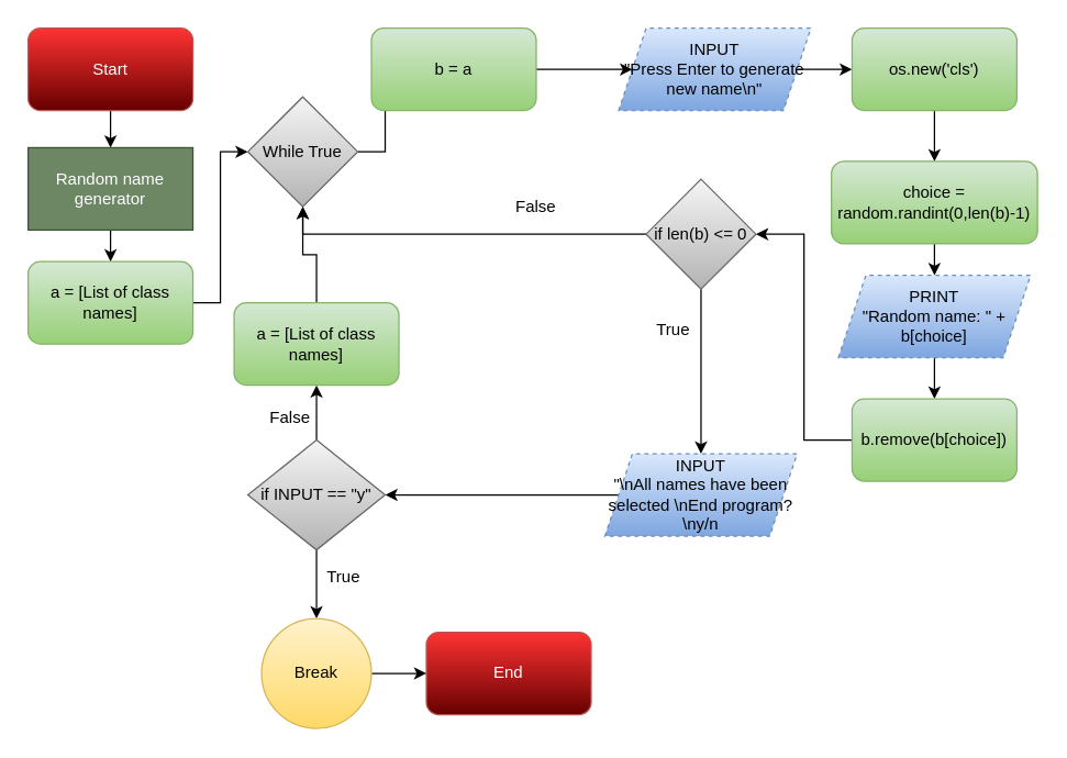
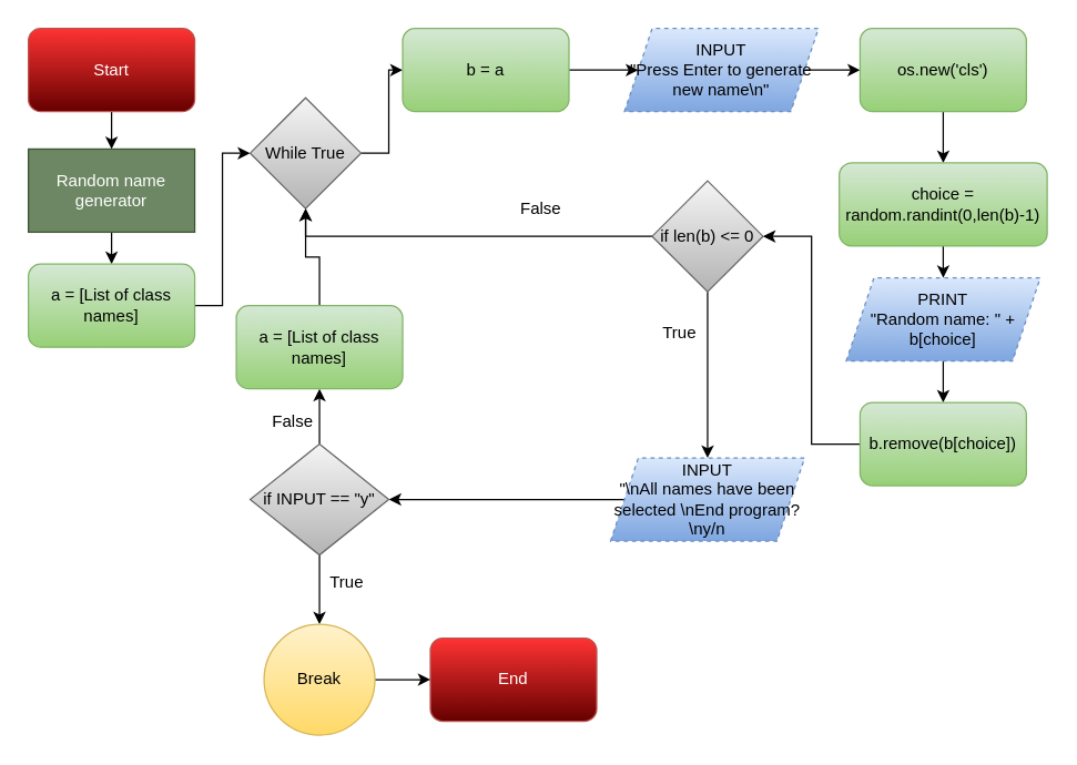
  <mxCell id="0" />
  <mxCell id="1" parent="0" />
  <mxCell id="2" style="edgeStyle=orthogonalEdgeStyle;rounded=0;orthogonalLoop=1;jettySize=auto;html=1;entryX=0.5;entryY=0;entryDx=0;entryDy=0;fontColor=#FFFFFF;" edge="1" parent="1" source="3" target="5"><mxGeometry relative="1" as="geometry" /></mxCell>
  <mxCell id="3" value="&lt;div&gt;Start&lt;/div&gt;" style="rounded=1;whiteSpace=wrap;html=1;strokeColor=#b85450;fillColor=#FF3333;gradientColor=#660000;fontColor=#FFFFFF;" vertex="1" parent="1"><mxGeometry x="20" y="20" width="120" height="60" as="geometry" /></mxCell>
  <mxCell id="4" style="edgeStyle=orthogonalEdgeStyle;rounded=0;orthogonalLoop=1;jettySize=auto;html=1;entryX=0.5;entryY=0;entryDx=0;entryDy=0;fontColor=#FFFFFF;" edge="1" parent="1" source="5" target="7"><mxGeometry relative="1" as="geometry" /></mxCell>
  <mxCell id="5" value="Random name generator" style="rounded=0;whiteSpace=wrap;html=1;fillColor=#6d8764;strokeColor=#3A5431;fontColor=#ffffff;" vertex="1" parent="1"><mxGeometry x="20" y="107" width="120" height="60" as="geometry" /></mxCell>
  <mxCell id="6" style="edgeStyle=orthogonalEdgeStyle;rounded=0;orthogonalLoop=1;jettySize=auto;html=1;entryX=0;entryY=0.5;entryDx=0;entryDy=0;fontColor=#FFFFFF;" edge="1" parent="1" source="7" target="9"><mxGeometry relative="1" as="geometry" /></mxCell>
  <mxCell id="7" value="a = [List of class names]" style="rounded=1;whiteSpace=wrap;html=1;fillColor=#d5e8d4;strokeColor=#82b366;gradientColor=#97d077;" vertex="1" parent="1"><mxGeometry x="20" y="190" width="120" height="60" as="geometry" /></mxCell>
  <mxCell id="8" style="edgeStyle=orthogonalEdgeStyle;rounded=0;orthogonalLoop=1;jettySize=auto;html=1;fontColor=#FFFFFF;" edge="1" parent="1" source="9" target="11"><mxGeometry relative="1" as="geometry" /></mxCell>
  <mxCell id="9" value="&lt;div&gt;While True&lt;/div&gt;" style="rhombus;whiteSpace=wrap;html=1;fillColor=#f5f5f5;gradientColor=#b3b3b3;strokeColor=#666666;" vertex="1" parent="1"><mxGeometry x="180" y="70" width="80" height="80" as="geometry" /></mxCell>
  <mxCell id="10" style="edgeStyle=orthogonalEdgeStyle;rounded=0;orthogonalLoop=1;jettySize=auto;html=1;entryX=0;entryY=0.5;entryDx=0;entryDy=0;fontColor=#FFFFFF;" edge="1" parent="1" source="11" target="13"><mxGeometry relative="1" as="geometry" /></mxCell>
- <mxCell id="11" value="b = a" style="rounded=1;whiteSpace=wrap;html=1;fillColor=#d5e8d4;strokeColor=#82b366;gradientColor=#97d077;" vertex="1" parent="1"><mxGeometry x="270" y="20" width="120" height="60" as="geometry" /></mxCell>
+ <mxCell id="11" value="b = a" style="rounded=1;whiteSpace=wrap;html=1;fillColor=#d5e8d4;strokeColor=#82b366;gradientColor=#97d077;" vertex="1" parent="1"><mxGeometry x="290" y="20" width="120" height="60" as="geometry" /></mxCell>
  <mxCell id="12" style="edgeStyle=orthogonalEdgeStyle;rounded=0;orthogonalLoop=1;jettySize=auto;html=1;entryX=0;entryY=0.5;entryDx=0;entryDy=0;fontColor=#FFFFFF;" edge="1" parent="1" source="13" target="15"><mxGeometry relative="1" as="geometry" /></mxCell>
  <mxCell id="13" value="&lt;div&gt;INPUT&lt;/div&gt;&lt;div&gt;&quot;Press Enter to generate new name\n&quot;&lt;br&gt;&lt;/div&gt;" style="shape=parallelogram;perimeter=parallelogramPerimeter;whiteSpace=wrap;html=1;fixedSize=1;dashed=1;fillColor=#dae8fc;gradientColor=#7ea6e0;strokeColor=#6c8ebf;" vertex="1" parent="1"><mxGeometry x="450" y="20" width="140" height="60" as="geometry" /></mxCell>
  <mxCell id="14" style="edgeStyle=orthogonalEdgeStyle;rounded=0;orthogonalLoop=1;jettySize=auto;html=1;entryX=0.5;entryY=0;entryDx=0;entryDy=0;fontColor=#FFFFFF;" edge="1" parent="1" source="15" target="17"><mxGeometry relative="1" as="geometry" /></mxCell>
  <mxCell id="15" value="os.new('cls')" style="rounded=1;whiteSpace=wrap;html=1;fillColor=#d5e8d4;strokeColor=#82b366;gradientColor=#97d077;" vertex="1" parent="1"><mxGeometry x="620" y="20" width="120" height="60" as="geometry" /></mxCell>
  <mxCell id="16" style="edgeStyle=orthogonalEdgeStyle;rounded=0;orthogonalLoop=1;jettySize=auto;html=1;entryX=0.5;entryY=0;entryDx=0;entryDy=0;fontColor=#FFFFFF;" edge="1" parent="1" source="17" target="19"><mxGeometry relative="1" as="geometry" /></mxCell>
  <mxCell id="17" value="choice = random.randint(0,len(b)-1)" style="rounded=1;whiteSpace=wrap;html=1;fillColor=#d5e8d4;strokeColor=#82b366;gradientColor=#97d077;" vertex="1" parent="1"><mxGeometry x="605" y="117" width="150" height="60" as="geometry" /></mxCell>
  <mxCell id="18" style="edgeStyle=orthogonalEdgeStyle;rounded=0;orthogonalLoop=1;jettySize=auto;html=1;entryX=0.5;entryY=0;entryDx=0;entryDy=0;fontColor=#FFFFFF;" edge="1" parent="1" source="19" target="21"><mxGeometry relative="1" as="geometry" /></mxCell>
  <mxCell id="19" value="&lt;div&gt;PRINT&lt;/div&gt;&lt;div&gt;&quot;Random name: &quot; + b[choice]&lt;br&gt;&lt;/div&gt;" style="shape=parallelogram;perimeter=parallelogramPerimeter;whiteSpace=wrap;html=1;fixedSize=1;dashed=1;fillColor=#dae8fc;gradientColor=#7ea6e0;strokeColor=#6c8ebf;" vertex="1" parent="1"><mxGeometry x="610" y="200" width="140" height="60" as="geometry" /></mxCell>
  <mxCell id="20" style="edgeStyle=orthogonalEdgeStyle;rounded=0;orthogonalLoop=1;jettySize=auto;html=1;entryX=1;entryY=0.5;entryDx=0;entryDy=0;fontColor=#FFFFFF;" edge="1" parent="1" source="21" target="24"><mxGeometry relative="1" as="geometry" /></mxCell>
  <mxCell id="21" value="b.remove(b[choice])" style="rounded=1;whiteSpace=wrap;html=1;fillColor=#d5e8d4;strokeColor=#82b366;gradientColor=#97d077;" vertex="1" parent="1"><mxGeometry x="620" y="290" width="120" height="60" as="geometry" /></mxCell>
  <mxCell id="22" style="edgeStyle=orthogonalEdgeStyle;rounded=0;orthogonalLoop=1;jettySize=auto;html=1;entryX=0.5;entryY=0;entryDx=0;entryDy=0;fontColor=#FFFFFF;" edge="1" parent="1" source="24" target="27"><mxGeometry relative="1" as="geometry" /></mxCell>
  <mxCell id="23" style="edgeStyle=orthogonalEdgeStyle;rounded=0;orthogonalLoop=1;jettySize=auto;html=1;fontColor=#FFFFFF;entryX=0.5;entryY=1;entryDx=0;entryDy=0;" edge="1" parent="1" source="24" target="9"><mxGeometry relative="1" as="geometry"><mxPoint x="220" y="160" as="targetPoint" /></mxGeometry></mxCell>
  <mxCell id="24" value="if len(b) &amp;lt;= 0" style="rhombus;whiteSpace=wrap;html=1;fillColor=#f5f5f5;gradientColor=#b3b3b3;strokeColor=#666666;" vertex="1" parent="1"><mxGeometry x="470" y="130" width="80" height="80" as="geometry" /></mxCell>
  <mxCell id="25" value="End" style="rounded=1;whiteSpace=wrap;html=1;strokeColor=#b85450;fillColor=#FF3333;gradientColor=#660000;fontColor=#FFFFFF;" vertex="1" parent="1"><mxGeometry x="310" y="460" width="120" height="60" as="geometry" /></mxCell>
  <mxCell id="26" style="edgeStyle=orthogonalEdgeStyle;rounded=0;orthogonalLoop=1;jettySize=auto;html=1;fontColor=#FFFFFF;" edge="1" parent="1" source="27" target="30"><mxGeometry relative="1" as="geometry" /></mxCell>
  <mxCell id="27" value="&lt;div&gt;INPUT&lt;/div&gt;&lt;div&gt;&quot;\nAll names have been selected \nEnd program? \ny/n &lt;br&gt;&lt;/div&gt;" style="shape=parallelogram;perimeter=parallelogramPerimeter;whiteSpace=wrap;html=1;fixedSize=1;dashed=1;fillColor=#dae8fc;gradientColor=#7ea6e0;strokeColor=#6c8ebf;" vertex="1" parent="1"><mxGeometry x="440" y="330" width="140" height="60" as="geometry" /></mxCell>
  <mxCell id="28" style="edgeStyle=orthogonalEdgeStyle;rounded=0;orthogonalLoop=1;jettySize=auto;html=1;entryX=0.5;entryY=0;entryDx=0;entryDy=0;fontColor=#FFFFFF;" edge="1" parent="1" source="30" target="32"><mxGeometry relative="1" as="geometry" /></mxCell>
  <mxCell id="29" style="edgeStyle=orthogonalEdgeStyle;rounded=0;orthogonalLoop=1;jettySize=auto;html=1;entryX=0.5;entryY=1;entryDx=0;entryDy=0;fontColor=#FFFFFF;" edge="1" parent="1" source="30" target="34"><mxGeometry relative="1" as="geometry" /></mxCell>
  <mxCell id="30" value="if INPUT == &quot;y&quot;" style="rhombus;whiteSpace=wrap;html=1;fillColor=#f5f5f5;gradientColor=#b3b3b3;strokeColor=#666666;" vertex="1" parent="1"><mxGeometry x="180" y="320" width="100" height="80" as="geometry" /></mxCell>
  <mxCell id="31" style="edgeStyle=orthogonalEdgeStyle;rounded=0;orthogonalLoop=1;jettySize=auto;html=1;fontColor=#FFFFFF;" edge="1" parent="1" source="32" target="25"><mxGeometry relative="1" as="geometry" /></mxCell>
  <mxCell id="32" value="Break" style="ellipse;whiteSpace=wrap;html=1;aspect=fixed;fillColor=#fff2cc;gradientColor=#ffd966;strokeColor=#d6b656;" vertex="1" parent="1"><mxGeometry x="190" y="450" width="80" height="80" as="geometry" /></mxCell>
  <mxCell id="33" style="edgeStyle=orthogonalEdgeStyle;rounded=0;orthogonalLoop=1;jettySize=auto;html=1;entryX=0.5;entryY=1;entryDx=0;entryDy=0;fontColor=#FFFFFF;" edge="1" parent="1" source="34" target="9"><mxGeometry relative="1" as="geometry" /></mxCell>
  <mxCell id="34" value="a = [List of class names]" style="rounded=1;whiteSpace=wrap;html=1;fillColor=#d5e8d4;strokeColor=#82b366;gradientColor=#97d077;" vertex="1" parent="1"><mxGeometry x="170" y="220" width="120" height="60" as="geometry" /></mxCell>
  <mxCell id="35" value="True" style="text;html=1;align=center;verticalAlign=middle;whiteSpace=wrap;rounded=0;" vertex="1" parent="1"><mxGeometry x="470" y="230" width="40" height="20" as="geometry" /></mxCell>
  <mxCell id="36" value="True" style="text;html=1;align=center;verticalAlign=middle;whiteSpace=wrap;rounded=0;" vertex="1" parent="1"><mxGeometry x="230" y="410" width="40" height="20" as="geometry" /></mxCell>
  <mxCell id="37" value="False" style="text;html=1;align=center;verticalAlign=middle;whiteSpace=wrap;rounded=0;" vertex="1" parent="1"><mxGeometry x="191" y="294" width="40" height="20" as="geometry" /></mxCell>
  <mxCell id="38" value="False" style="text;html=1;align=center;verticalAlign=middle;whiteSpace=wrap;rounded=0;" vertex="1" parent="1"><mxGeometry x="370" y="140" width="40" height="20" as="geometry" /></mxCell>
